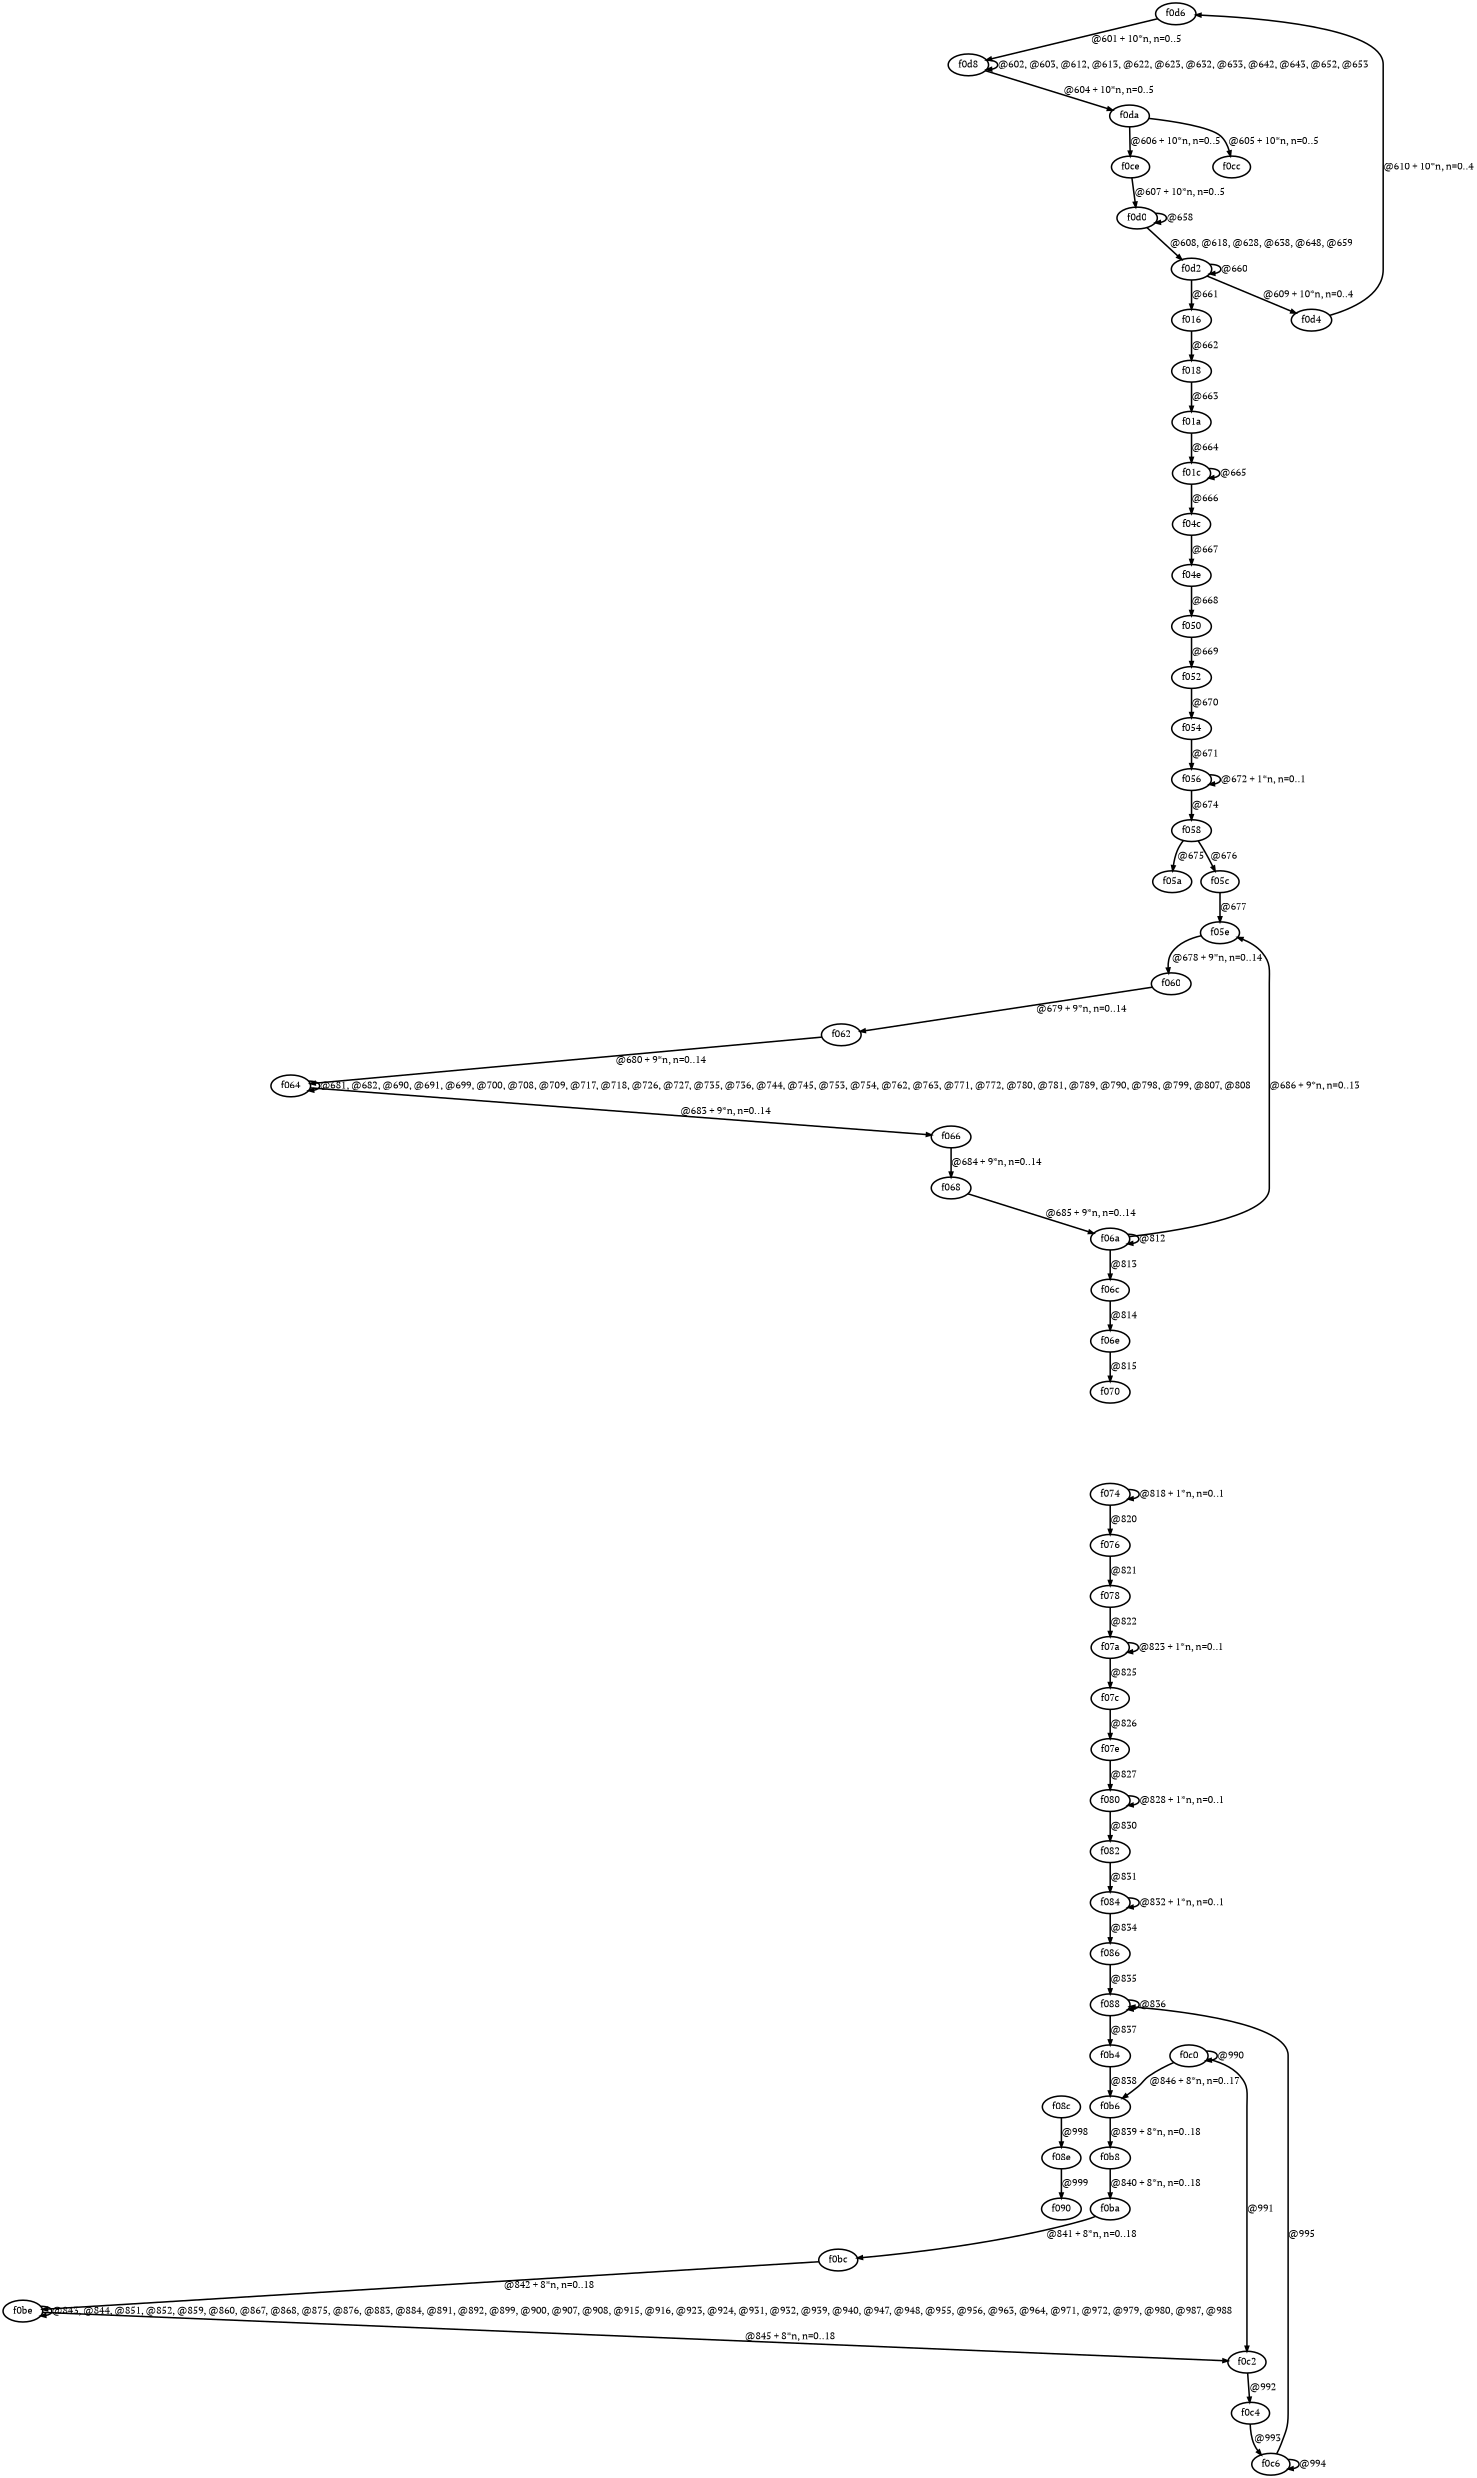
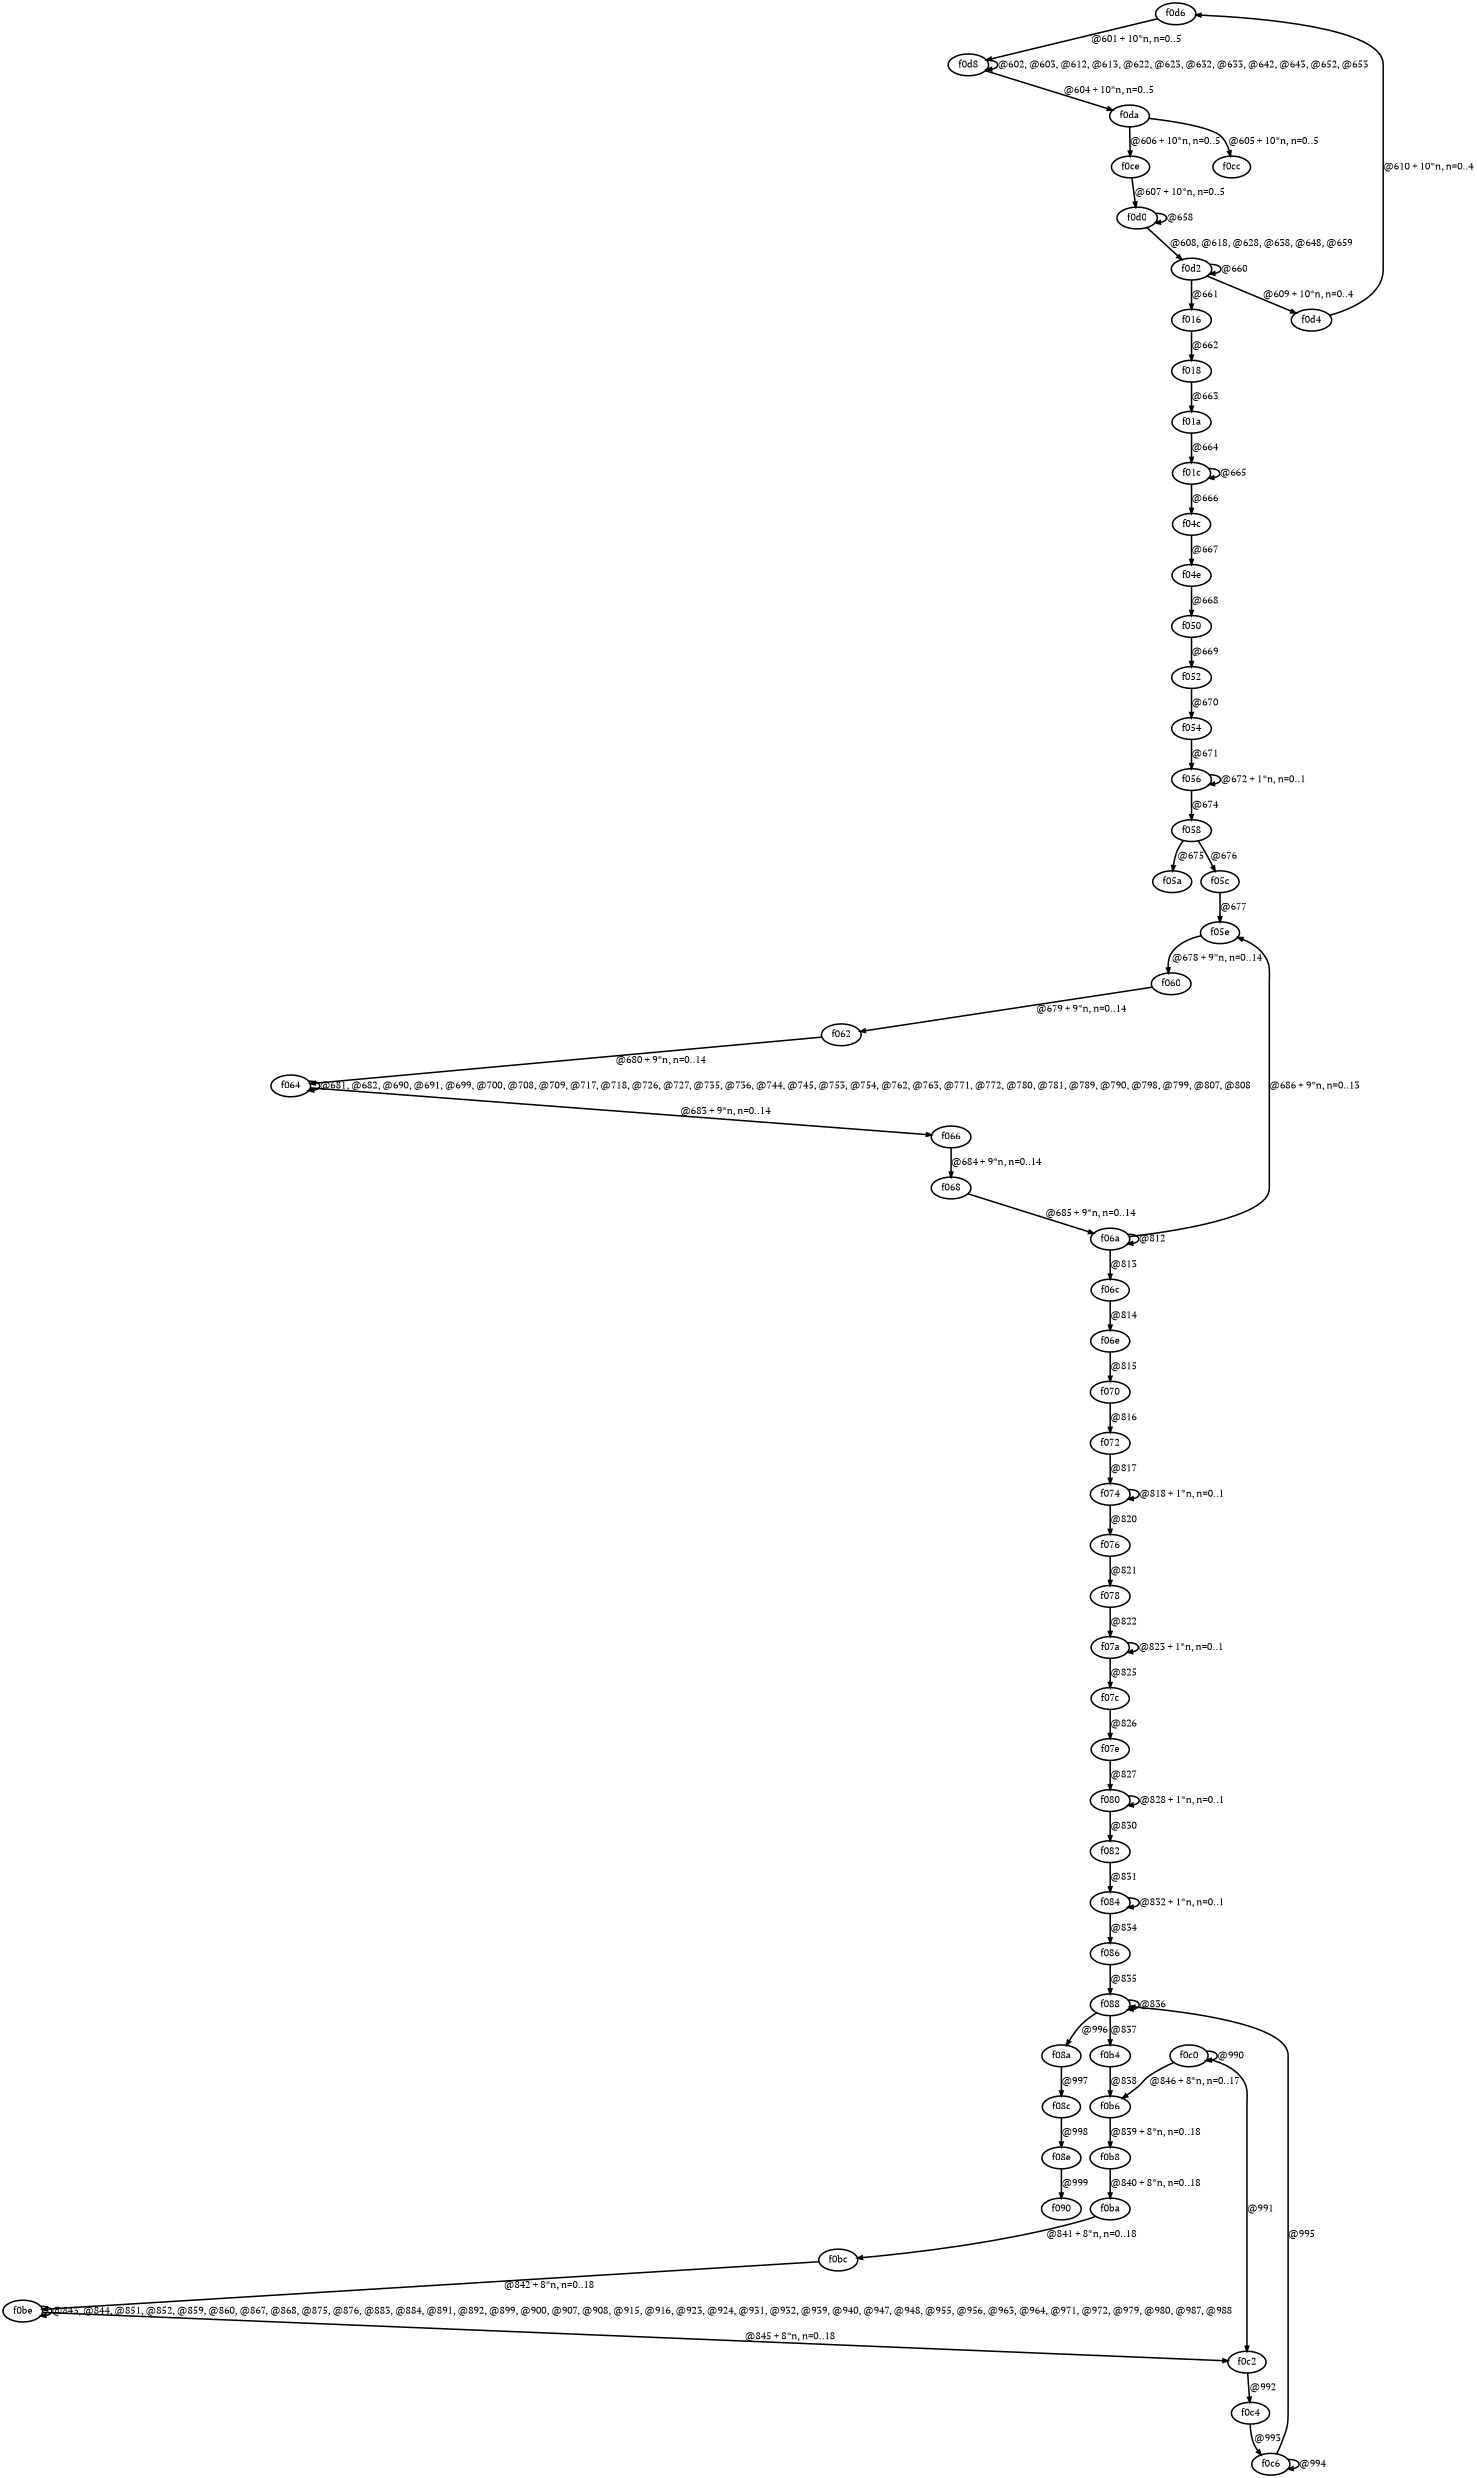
  digraph {
    fontname="PT Serif"
    node [fontname="PT Serif" fontsize=20 penwidth=3 shape=oval style=rounded]
    edge [arrowsize=1 color=black fontname="PT Serif" fontsize=20 penwidth=3 style=bold]
    f0d6
    f0d8
    f0da
    f0cc
    f0ce
    f0d0
    f0d2
    f0d4
    f016
    f018
    f01a
    f01c
    f04c
    f04e
    f050
    f052
    f054
    f056
    f058
    f05a
    f05c
    f05e
    f060
    f062
    f064
    f066
    f068
    f06a
    f06c
    f06e
    f070
+   f072
    f074
    f076
    f078
    f07a
    f07c
    f07e
    f080
    f082
    f084
    f086
    f088
    f0b4
+   f08a
    f0b6
    f08c
    f0b8
    f0ba
    f0bc
    f0be
    f0c2
    f0c0
    f0c4
    f0c6
    f08e
    f090
    f0d6 -> f0d8 [label="@601 + 10*n, n=0..5"]
    f0d8 -> f0d8 [label="@602, @603, @612, @613, @622, @623, @632, @633, @642, @643, @652, @653"]
    f0d8 -> f0da [label="@604 + 10*n, n=0..5"]
    f0da -> f0cc [label="@605 + 10*n, n=0..5"]
    f0da -> f0ce [label="@606 + 10*n, n=0..5"]
    f0ce -> f0d0 [label="@607 + 10*n, n=0..5"]
    f0d0 -> f0d0 [label="@658"]
    f0d0 -> f0d2 [label="@608, @618, @628, @638, @648, @659"]
    f0d2 -> f0d2 [label="@660"]
    f0d2 -> f0d4 [label="@609 + 10*n, n=0..4"]
    f0d2 -> f016 [label="@661"]
    f0d4 -> f0d6 [label="@610 + 10*n, n=0..4"]
    f016 -> f018 [label="@662"]
    f018 -> f01a [label="@663"]
    f01a -> f01c [label="@664"]
    f01c -> f01c [label="@665"]
    f01c -> f04c [label="@666"]
    f04c -> f04e [label="@667"]
    f04e -> f050 [label="@668"]
    f050 -> f052 [label="@669"]
    f052 -> f054 [label="@670"]
    f054 -> f056 [label="@671"]
    f056 -> f056 [label="@672 + 1*n, n=0..1"]
    f056 -> f058 [label="@674"]
    f058 -> f05a [label="@675"]
    f058 -> f05c [label="@676"]
    f05c -> f05e [label="@677"]
    f05e -> f060 [label="@678 + 9*n, n=0..14"]
    f060 -> f062 [label="@679 + 9*n, n=0..14"]
    f062 -> f064 [label="@680 + 9*n, n=0..14"]
    f064 -> f064 [label="@681, @682, @690, @691, @699, @700, @708, @709, @717, @718, @726, @727, @735, @736, @744, @745, @753, @754, @762, @763, @771, @772, @780, @781, @789, @790, @798, @799, @807, @808"]
    f064 -> f066 [label="@683 + 9*n, n=0..14"]
    f066 -> f068 [label="@684 + 9*n, n=0..14"]
    f068 -> f06a [label="@685 + 9*n, n=0..14"]
    f06a -> f05e [label="@686 + 9*n, n=0..13"]
    f06a -> f06a [label="@812"]
    f06a -> f06c [label="@813"]
    f06c -> f06e [label="@814"]
    f06e -> f070 [label="@815"]
+   f070 -> f072 [label="@816"]
+   f072 -> f074 [label="@817"]
    f074 -> f074 [label="@818 + 1*n, n=0..1"]
    f074 -> f076 [label="@820"]
    f076 -> f078 [label="@821"]
    f078 -> f07a [label="@822"]
    f07a -> f07a [label="@823 + 1*n, n=0..1"]
    f07a -> f07c [label="@825"]
    f07c -> f07e [label="@826"]
    f07e -> f080 [label="@827"]
    f080 -> f080 [label="@828 + 1*n, n=0..1"]
    f080 -> f082 [label="@830"]
    f082 -> f084 [label="@831"]
    f084 -> f084 [label="@832 + 1*n, n=0..1"]
    f084 -> f086 [label="@834"]
    f086 -> f088 [label="@835"]
    f088 -> f088 [label="@836"]
    f088 -> f0b4 [label="@837"]
+   f088 -> f08a [label="@996"]
    f0b4 -> f0b6 [label="@838"]
+   f08a -> f08c [label="@997"]
    f0b6 -> f0b8 [label="@839 + 8*n, n=0..18"]
    f08c -> f08e [label="@998"]
    f0b8 -> f0ba [label="@840 + 8*n, n=0..18"]
    f0ba -> f0bc [label="@841 + 8*n, n=0..18"]
    f0bc -> f0be [label="@842 + 8*n, n=0..18"]
    f0be -> f0be [label="@843, @844, @851, @852, @859, @860, @867, @868, @875, @876, @883, @884, @891, @892, @899, @900, @907, @908, @915, @916, @923, @924, @931, @932, @939, @940, @947, @948, @955, @956, @963, @964, @971, @972, @979, @980, @987, @988"]
    f0be -> f0c2 [label="@845 + 8*n, n=0..18"]
    f0c2 -> f0c4 [label="@992"]
    f0c0 -> f0b6 [label="@846 + 8*n, n=0..17"]
    f0c0 -> f0c2 [label="@991"]
    f0c0 -> f0c0 [label="@990"]
    f0c4 -> f0c6 [label="@993"]
    f0c6 -> f088 [label="@995"]
    f0c6 -> f0c6 [label="@994"]
    f08e -> f090 [label="@999"]
  }
